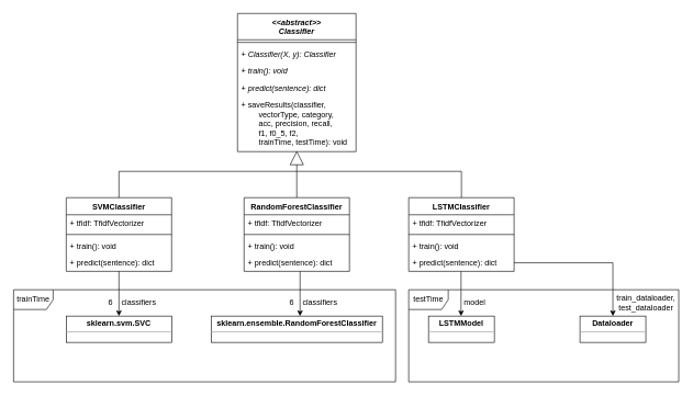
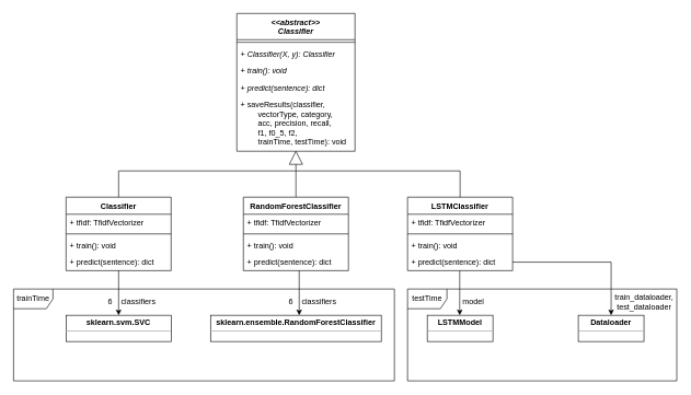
  <mxCell id="0" />
  <mxCell id="1" parent="0" />
  <mxCell id="2" value="&lt;&lt;abstract&gt;&gt;&#10;Classifier" style="swimlane;fontStyle=3;align=center;verticalAlign=top;childLayout=stackLayout;horizontal=1;startSize=40;horizontalStack=0;resizeParent=1;resizeParentMax=0;resizeLast=0;collapsible=1;marginBottom=0;" vertex="1" parent="1"><mxGeometry x="360" y="20" width="180" height="210" as="geometry" /></mxCell>
  <mxCell id="3" value="" style="line;strokeWidth=1;fillColor=none;align=left;verticalAlign=middle;spacingTop=-1;spacingLeft=3;spacingRight=3;rotatable=0;labelPosition=right;points=[];portConstraint=eastwest;" vertex="1" parent="2"><mxGeometry y="40" width="180" height="8" as="geometry" /></mxCell>
  <mxCell id="4" value="+ Classifier(X, y): Classifier" style="text;strokeColor=none;fillColor=none;align=left;verticalAlign=top;spacingLeft=4;spacingRight=4;overflow=hidden;rotatable=0;points=[[0,0.5],[1,0.5]];portConstraint=eastwest;fontStyle=2" vertex="1" parent="2"><mxGeometry y="48" width="180" height="26" as="geometry" /></mxCell>
  <mxCell id="5" value="+ train(): void" style="text;strokeColor=none;fillColor=none;align=left;verticalAlign=top;spacingLeft=4;spacingRight=4;overflow=hidden;rotatable=0;points=[[0,0.5],[1,0.5]];portConstraint=eastwest;fontStyle=2" vertex="1" parent="2"><mxGeometry y="74" width="180" height="26" as="geometry" /></mxCell>
  <mxCell id="6" value="+ predict(sentence): dict" style="text;strokeColor=none;fillColor=none;align=left;verticalAlign=top;spacingLeft=4;spacingRight=4;overflow=hidden;rotatable=0;points=[[0,0.5],[1,0.5]];portConstraint=eastwest;fontStyle=2" vertex="1" parent="2"><mxGeometry y="100" width="180" height="26" as="geometry" /></mxCell>
  <mxCell id="7" value="+ saveResults(classifier, &#10;        vectorType, category, &#10;        acc, precision, recall, &#10;        f1, f0_5, f2, &#10;        trainTime, testTime): void" style="text;strokeColor=none;fillColor=none;align=left;verticalAlign=top;spacingLeft=4;spacingRight=4;overflow=hidden;rotatable=0;points=[[0,0.5],[1,0.5]];portConstraint=eastwest;" vertex="1" parent="2"><mxGeometry y="126" width="180" height="84" as="geometry" /></mxCell>
  <mxCell id="8" value="" style="edgeStyle=none;rounded=0;orthogonalLoop=1;jettySize=auto;html=1;" edge="1" parent="1" source="9" target="24"><mxGeometry relative="1" as="geometry" /></mxCell>
- <mxCell id="9" value="SVMClassifier" style="swimlane;fontStyle=1;align=center;verticalAlign=top;childLayout=stackLayout;horizontal=1;startSize=26;horizontalStack=0;resizeParent=1;resizeParentMax=0;resizeLast=0;collapsible=1;marginBottom=0;" vertex="1" parent="1"><mxGeometry x="100" y="300" width="160" height="112" as="geometry" /></mxCell>
+ <mxCell id="9" value="Classifier" style="swimlane;fontStyle=1;align=center;verticalAlign=top;childLayout=stackLayout;horizontal=1;startSize=26;horizontalStack=0;resizeParent=1;resizeParentMax=0;resizeLast=0;collapsible=1;marginBottom=0;" vertex="1" parent="1"><mxGeometry x="100" y="300" width="160" height="112" as="geometry" /></mxCell>
  <mxCell id="10" value="+ tfidf: TfidfVectorizer" style="text;strokeColor=none;fillColor=none;align=left;verticalAlign=top;spacingLeft=4;spacingRight=4;overflow=hidden;rotatable=0;points=[[0,0.5],[1,0.5]];portConstraint=eastwest;" vertex="1" parent="9"><mxGeometry y="26" width="160" height="26" as="geometry" /></mxCell>
  <mxCell id="11" value="" style="line;strokeWidth=1;fillColor=none;align=left;verticalAlign=middle;spacingTop=-1;spacingLeft=3;spacingRight=3;rotatable=0;labelPosition=right;points=[];portConstraint=eastwest;" vertex="1" parent="9"><mxGeometry y="52" width="160" height="8" as="geometry" /></mxCell>
  <mxCell id="12" value="+ train(): void" style="text;strokeColor=none;fillColor=none;align=left;verticalAlign=top;spacingLeft=4;spacingRight=4;overflow=hidden;rotatable=0;points=[[0,0.5],[1,0.5]];portConstraint=eastwest;" vertex="1" parent="9"><mxGeometry y="60" width="160" height="26" as="geometry" /></mxCell>
  <mxCell id="13" value="+ predict(sentence): dict" style="text;strokeColor=none;fillColor=none;align=left;verticalAlign=top;spacingLeft=4;spacingRight=4;overflow=hidden;rotatable=0;points=[[0,0.5],[1,0.5]];portConstraint=eastwest;" vertex="1" parent="9"><mxGeometry y="86" width="160" height="26" as="geometry" /></mxCell>
  <mxCell id="14" value="RandomForestClassifier" style="swimlane;fontStyle=1;align=center;verticalAlign=top;childLayout=stackLayout;horizontal=1;startSize=26;horizontalStack=0;resizeParent=1;resizeParentMax=0;resizeLast=0;collapsible=1;marginBottom=0;" vertex="1" parent="1"><mxGeometry x="370" y="300" width="160" height="112" as="geometry" /></mxCell>
  <mxCell id="15" value="+ tfidf: TfidfVectorizer" style="text;strokeColor=none;fillColor=none;align=left;verticalAlign=top;spacingLeft=4;spacingRight=4;overflow=hidden;rotatable=0;points=[[0,0.5],[1,0.5]];portConstraint=eastwest;" vertex="1" parent="14"><mxGeometry y="26" width="160" height="26" as="geometry" /></mxCell>
  <mxCell id="16" value="" style="line;strokeWidth=1;fillColor=none;align=left;verticalAlign=middle;spacingTop=-1;spacingLeft=3;spacingRight=3;rotatable=0;labelPosition=right;points=[];portConstraint=eastwest;" vertex="1" parent="14"><mxGeometry y="52" width="160" height="8" as="geometry" /></mxCell>
  <mxCell id="17" value="+ train(): void" style="text;strokeColor=none;fillColor=none;align=left;verticalAlign=top;spacingLeft=4;spacingRight=4;overflow=hidden;rotatable=0;points=[[0,0.5],[1,0.5]];portConstraint=eastwest;" vertex="1" parent="14"><mxGeometry y="60" width="160" height="26" as="geometry" /></mxCell>
  <mxCell id="18" value="+ predict(sentence): dict" style="text;strokeColor=none;fillColor=none;align=left;verticalAlign=top;spacingLeft=4;spacingRight=4;overflow=hidden;rotatable=0;points=[[0,0.5],[1,0.5]];portConstraint=eastwest;" vertex="1" parent="14"><mxGeometry y="86" width="160" height="26" as="geometry" /></mxCell>
  <mxCell id="19" value="LSTMClassifier" style="swimlane;fontStyle=1;align=center;verticalAlign=top;childLayout=stackLayout;horizontal=1;startSize=26;horizontalStack=0;resizeParent=1;resizeParentMax=0;resizeLast=0;collapsible=1;marginBottom=0;" vertex="1" parent="1"><mxGeometry x="620" y="300" width="160" height="112" as="geometry" /></mxCell>
  <mxCell id="20" value="+ tfidf: TfidfVectorizer" style="text;strokeColor=none;fillColor=none;align=left;verticalAlign=top;spacingLeft=4;spacingRight=4;overflow=hidden;rotatable=0;points=[[0,0.5],[1,0.5]];portConstraint=eastwest;" vertex="1" parent="19"><mxGeometry y="26" width="160" height="26" as="geometry" /></mxCell>
  <mxCell id="21" value="" style="line;strokeWidth=1;fillColor=none;align=left;verticalAlign=middle;spacingTop=-1;spacingLeft=3;spacingRight=3;rotatable=0;labelPosition=right;points=[];portConstraint=eastwest;" vertex="1" parent="19"><mxGeometry y="52" width="160" height="8" as="geometry" /></mxCell>
  <mxCell id="22" value="+ train(): void" style="text;strokeColor=none;fillColor=none;align=left;verticalAlign=top;spacingLeft=4;spacingRight=4;overflow=hidden;rotatable=0;points=[[0,0.5],[1,0.5]];portConstraint=eastwest;" vertex="1" parent="19"><mxGeometry y="60" width="160" height="26" as="geometry" /></mxCell>
  <mxCell id="23" value="+ predict(sentence): dict" style="text;strokeColor=none;fillColor=none;align=left;verticalAlign=top;spacingLeft=4;spacingRight=4;overflow=hidden;rotatable=0;points=[[0,0.5],[1,0.5]];portConstraint=eastwest;" vertex="1" parent="19"><mxGeometry y="86" width="160" height="26" as="geometry" /></mxCell>
  <mxCell id="24" value="&lt;p style=&quot;margin: 0px ; margin-top: 4px ; text-align: center&quot;&gt;&lt;b&gt;sklearn.svm.SVC&lt;/b&gt;&lt;/p&gt;&lt;hr size=&quot;1&quot;&gt;&lt;div style=&quot;height: 2px&quot;&gt;&lt;/div&gt;" style="verticalAlign=top;align=left;overflow=fill;fontSize=12;fontFamily=Helvetica;html=1;" vertex="1" parent="1"><mxGeometry x="100" y="480" width="160" height="40" as="geometry" /></mxCell>
  <mxCell id="25" value="&lt;p style=&quot;margin: 0px ; margin-top: 4px ; text-align: center&quot;&gt;&lt;b&gt;sklearn.ensemble.RandomForestClassifier&lt;/b&gt;&lt;/p&gt;&lt;hr size=&quot;1&quot;&gt;&lt;div style=&quot;height: 2px&quot;&gt;&lt;/div&gt;" style="verticalAlign=top;align=left;overflow=fill;fontSize=12;fontFamily=Helvetica;html=1;" vertex="1" parent="1"><mxGeometry x="320" y="480" width="260" height="40" as="geometry" /></mxCell>
  <mxCell id="26" value="&lt;p style=&quot;margin: 0px ; margin-top: 4px ; text-align: center&quot;&gt;&lt;b&gt;LSTMModel&lt;/b&gt;&lt;br&gt;&lt;/p&gt;&lt;hr size=&quot;1&quot;&gt;" style="verticalAlign=top;align=left;overflow=fill;fontSize=12;fontFamily=Helvetica;html=1;" vertex="1" parent="1"><mxGeometry x="650" y="480" width="100" height="40" as="geometry" /></mxCell>
  <mxCell id="27" value="" style="triangle;whiteSpace=wrap;html=1;rotation=-90;" vertex="1" parent="1"><mxGeometry x="440" y="230" width="20" height="20" as="geometry" /></mxCell>
  <mxCell id="28" value="&lt;p style=&quot;margin: 0px ; margin-top: 4px ; text-align: center&quot;&gt;&lt;b&gt;Dataloader&lt;/b&gt;&lt;br&gt;&lt;/p&gt;&lt;hr size=&quot;1&quot;&gt;" style="verticalAlign=top;align=left;overflow=fill;fontSize=12;fontFamily=Helvetica;html=1;" vertex="1" parent="1"><mxGeometry x="880" y="480" width="100" height="40" as="geometry" /></mxCell>
  <mxCell id="29" value="" style="endArrow=none;html=1;rounded=0;exitX=0;exitY=0.5;exitDx=0;exitDy=0;entryX=0.5;entryY=0;entryDx=0;entryDy=0;" edge="1" parent="1" source="27" target="14"><mxGeometry width="50" height="50" relative="1" as="geometry"><mxPoint x="510" y="320" as="sourcePoint" /><mxPoint x="560" y="270" as="targetPoint" /></mxGeometry></mxCell>
  <mxCell id="30" value="" style="endArrow=none;html=1;rounded=0;exitX=0.5;exitY=0;exitDx=0;exitDy=0;" edge="1" parent="1" source="9"><mxGeometry width="50" height="50" relative="1" as="geometry"><mxPoint x="510" y="320" as="sourcePoint" /><mxPoint x="450" y="260" as="targetPoint" /><Array as="points"><mxPoint x="180" y="260" /></Array></mxGeometry></mxCell>
  <mxCell id="31" value="" style="endArrow=none;html=1;rounded=0;exitX=0.5;exitY=0;exitDx=0;exitDy=0;" edge="1" parent="1" source="19"><mxGeometry width="50" height="50" relative="1" as="geometry"><mxPoint x="190" y="310" as="sourcePoint" /><mxPoint x="450" y="260" as="targetPoint" /><Array as="points"><mxPoint x="700" y="260" /></Array></mxGeometry></mxCell>
  <mxCell id="32" value="6 &amp;nbsp;&amp;nbsp; classifiers" style="text;html=1;align=center;verticalAlign=middle;resizable=0;points=[];autosize=1;strokeColor=none;fillColor=none;" vertex="1" parent="1"><mxGeometry x="155" y="450" width="90" height="20" as="geometry" /></mxCell>
  <mxCell id="33" value="" style="edgeStyle=none;rounded=0;orthogonalLoop=1;jettySize=auto;html=1;" edge="1" parent="1"><mxGeometry relative="1" as="geometry"><mxPoint x="455" y="412" as="sourcePoint" /><mxPoint x="455" y="480" as="targetPoint" /></mxGeometry></mxCell>
  <mxCell id="34" value="6 &amp;nbsp;&amp;nbsp; classifiers" style="text;html=1;align=center;verticalAlign=middle;resizable=0;points=[];autosize=1;strokeColor=none;fillColor=none;" vertex="1" parent="1"><mxGeometry x="430" y="450" width="90" height="20" as="geometry" /></mxCell>
  <mxCell id="35" value="" style="edgeStyle=none;rounded=0;orthogonalLoop=1;jettySize=auto;html=1;" edge="1" parent="1"><mxGeometry relative="1" as="geometry"><mxPoint x="699.44" y="412" as="sourcePoint" /><mxPoint x="699.44" y="480" as="targetPoint" /></mxGeometry></mxCell>
  <mxCell id="36" value="model" style="text;html=1;align=center;verticalAlign=middle;resizable=0;points=[];autosize=1;strokeColor=none;fillColor=none;" vertex="1" parent="1"><mxGeometry x="695" y="450" width="50" height="20" as="geometry" /></mxCell>
  <mxCell id="37" value="" style="edgeStyle=none;rounded=0;orthogonalLoop=1;jettySize=auto;html=1;exitX=1;exitY=0.5;exitDx=0;exitDy=0;entryX=0.5;entryY=0;entryDx=0;entryDy=0;" edge="1" parent="1" source="23" target="28"><mxGeometry relative="1" as="geometry"><mxPoint x="709.44" y="422" as="sourcePoint" /><mxPoint x="709.44" y="490" as="targetPoint" /><Array as="points"><mxPoint x="930" y="399" /></Array></mxGeometry></mxCell>
  <mxCell id="38" value="train_dataloader,&lt;br&gt; test_dataloader" style="text;html=1;align=center;verticalAlign=middle;resizable=0;points=[];autosize=1;strokeColor=none;fillColor=none;" vertex="1" parent="1"><mxGeometry x="930" y="445" width="100" height="30" as="geometry" /></mxCell>
  <mxCell id="39" value="trainTime" style="shape=umlFrame;whiteSpace=wrap;html=1;" vertex="1" parent="1"><mxGeometry x="20" y="440" width="580" height="140" as="geometry" /></mxCell>
  <mxCell id="40" value="testTime" style="shape=umlFrame;whiteSpace=wrap;html=1;" vertex="1" parent="1"><mxGeometry x="620" y="440" width="410" height="140" as="geometry" /></mxCell>
